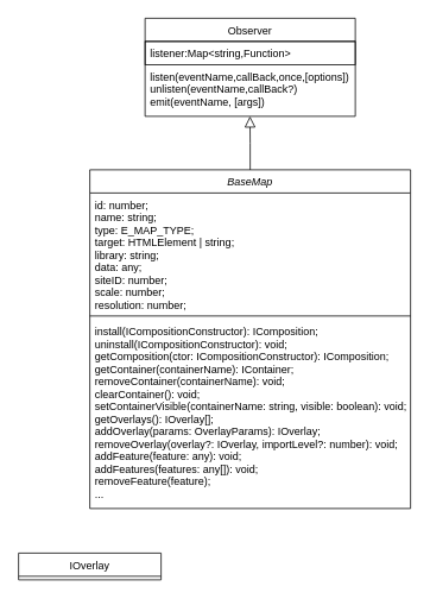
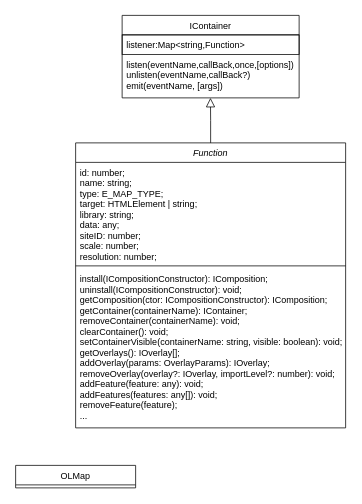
  <mxCell id="0" />
  <mxCell id="1" parent="0" />
  <mxCell id="2" style="edgeStyle=orthogonalEdgeStyle;rounded=0;orthogonalLoop=1;jettySize=auto;html=1;exitX=0.5;exitY=0;exitDx=0;exitDy=0;entryX=0.499;entryY=1;entryDx=0;entryDy=0;entryPerimeter=0;shadow=0;strokeWidth=1;endFill=0;endArrow=block;endSize=10;" edge="1" parent="1" source="3" target="10"><mxGeometry relative="1" as="geometry" /></mxCell>
- <mxCell id="3" value="BaseMap" style="swimlane;fontStyle=2;align=center;verticalAlign=top;childLayout=stackLayout;horizontal=1;startSize=26;horizontalStack=0;resizeParent=1;resizeLast=0;collapsible=1;marginBottom=0;rounded=0;shadow=0;strokeWidth=1;" parent="1" vertex="1"><mxGeometry x="100" y="190" width="360" height="380" as="geometry"><mxRectangle x="230" y="140" width="160" height="26" as="alternateBounds" /></mxGeometry></mxCell>
+ <mxCell id="3" value="Function" style="swimlane;fontStyle=2;align=center;verticalAlign=top;childLayout=stackLayout;horizontal=1;startSize=26;horizontalStack=0;resizeParent=1;resizeLast=0;collapsible=1;marginBottom=0;rounded=0;shadow=0;strokeWidth=1;" parent="1" vertex="1"><mxGeometry x="100" y="190" width="360" height="380" as="geometry"><mxRectangle x="230" y="140" width="160" height="26" as="alternateBounds" /></mxGeometry></mxCell>
  <mxCell id="4" value="id: number;&#10;  name: string;&#10;  type: E_MAP_TYPE;&#10;  target: HTMLElement | string;&#10;  library: string;&#10;  data: any;&#10;  siteID: number;&#10;scale: number;&#10;resolution: number;&#10;" style="text;align=left;verticalAlign=top;spacingLeft=4;spacingRight=4;overflow=hidden;rotatable=0;points=[[0,0.5],[1,0.5]];portConstraint=eastwest;" parent="3" vertex="1"><mxGeometry y="26" width="360" height="134" as="geometry" /></mxCell>
  <mxCell id="5" value="" style="line;html=1;strokeWidth=1;align=left;verticalAlign=middle;spacingTop=-1;spacingLeft=3;spacingRight=3;rotatable=0;labelPosition=right;points=[];portConstraint=eastwest;" parent="3" vertex="1"><mxGeometry y="160" width="360" height="8" as="geometry" /></mxCell>
  <mxCell id="6" value="install(ICompositionConstructor): IComposition;&#10;uninstall(ICompositionConstructor): void;&#10;getComposition(ctor: ICompositionConstructor): IComposition;&#10;getContainer(containerName): IContainer;&#10;  removeContainer(containerName): void;&#10;  clearContainer(): void;&#10;setContainerVisible(containerName: string, visible: boolean): void;&#10;getOverlays(): IOverlay[];&#10;  addOverlay(params: OverlayParams): IOverlay;&#10;  removeOverlay(overlay?: IOverlay, importLevel?: number): void;&#10;addFeature(feature: any): void;&#10;  addFeatures(features: any[]): void;&#10;  removeFeature(feature);&#10;..." style="text;align=left;verticalAlign=top;spacingLeft=4;spacingRight=4;overflow=hidden;rotatable=0;points=[[0,0.5],[1,0.5]];portConstraint=eastwest;" vertex="1" parent="3"><mxGeometry y="168" width="360" height="212" as="geometry" /></mxCell>
- <mxCell id="7" value="IOverlay" style="swimlane;fontStyle=0;align=center;verticalAlign=top;childLayout=stackLayout;horizontal=1;startSize=26;horizontalStack=0;resizeParent=1;resizeLast=0;collapsible=1;marginBottom=0;rounded=0;shadow=0;strokeWidth=1;" parent="1" vertex="1"><mxGeometry x="20" y="620" width="160" height="30" as="geometry"><mxRectangle x="130" y="380" width="160" height="26" as="alternateBounds" /></mxGeometry></mxCell>
- <mxCell id="8" value="Observer" style="swimlane;fontStyle=0;childLayout=stackLayout;horizontal=1;startSize=26;horizontalStack=0;resizeParent=1;resizeParentMax=0;resizeLast=0;collapsible=1;marginBottom=0;labelBackgroundColor=none;labelBorderColor=none;" vertex="1" parent="1"><mxGeometry x="162" y="20" width="236" height="110" as="geometry" /></mxCell>
+ <mxCell id="7" value="OLMap" style="swimlane;fontStyle=0;align=center;verticalAlign=top;childLayout=stackLayout;horizontal=1;startSize=26;horizontalStack=0;resizeParent=1;resizeLast=0;collapsible=1;marginBottom=0;rounded=0;shadow=0;strokeWidth=1;" parent="1" vertex="1"><mxGeometry x="20" y="620" width="160" height="30" as="geometry"><mxRectangle x="130" y="380" width="160" height="26" as="alternateBounds" /></mxGeometry></mxCell>
+ <mxCell id="8" value="IContainer" style="swimlane;fontStyle=0;childLayout=stackLayout;horizontal=1;startSize=26;horizontalStack=0;resizeParent=1;resizeParentMax=0;resizeLast=0;collapsible=1;marginBottom=0;labelBackgroundColor=none;labelBorderColor=none;" vertex="1" parent="1"><mxGeometry x="162" y="20" width="236" height="110" as="geometry" /></mxCell>
  <mxCell id="9" value="listener:Map&lt;string,Function&gt;" style="text;fillColor=none;align=left;verticalAlign=top;spacingLeft=4;spacingRight=4;overflow=hidden;rotatable=0;points=[[0,0.5],[1,0.5]];portConstraint=eastwest;strokeColor=#000000;" vertex="1" parent="8"><mxGeometry y="26" width="236" height="26" as="geometry" /></mxCell>
  <mxCell id="10" value="listen(eventName,callBack,once,[options])&#10;unlisten(eventName,callBack?)&#10;emit(eventName, [args])&#10;&#10;" style="text;strokeColor=none;fillColor=none;align=left;verticalAlign=top;spacingLeft=4;spacingRight=4;overflow=hidden;rotatable=0;points=[[0,0.5],[1,0.5]];portConstraint=eastwest;" vertex="1" parent="8"><mxGeometry y="52" width="236" height="58" as="geometry" /></mxCell>
